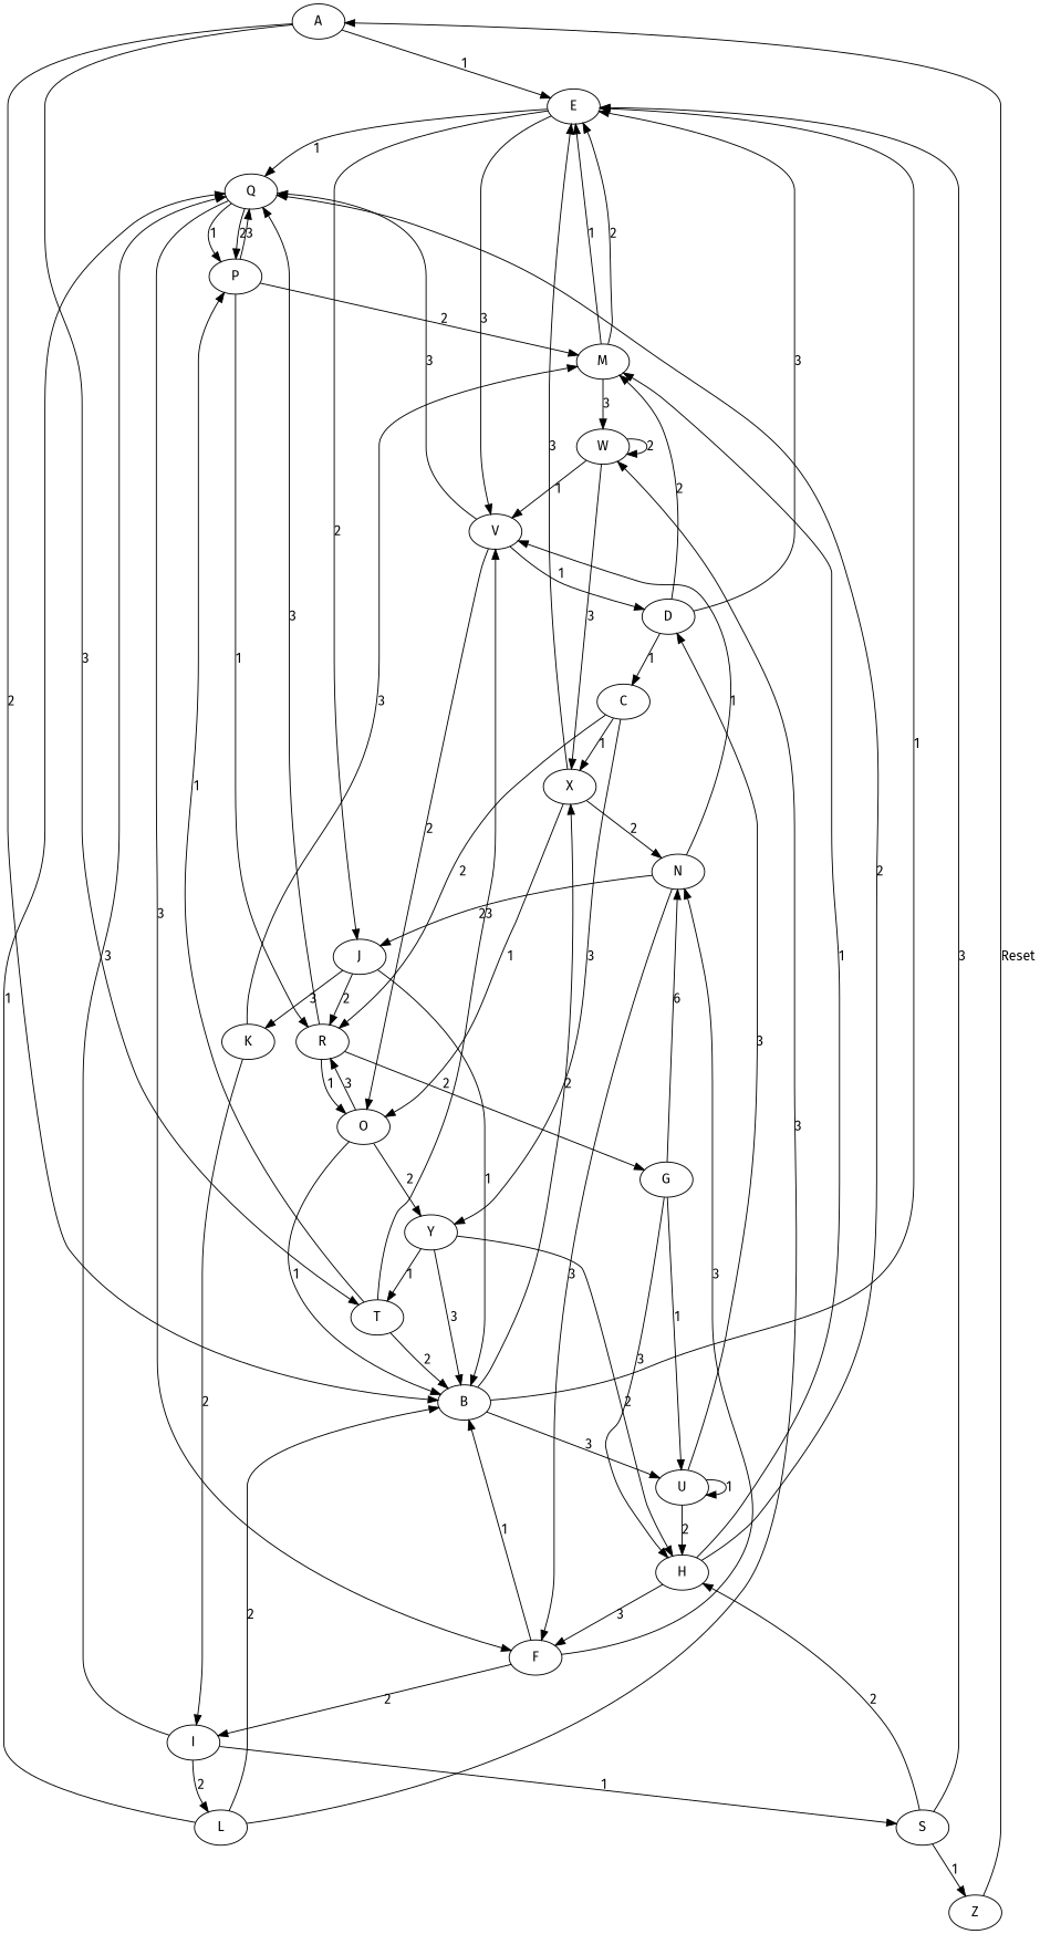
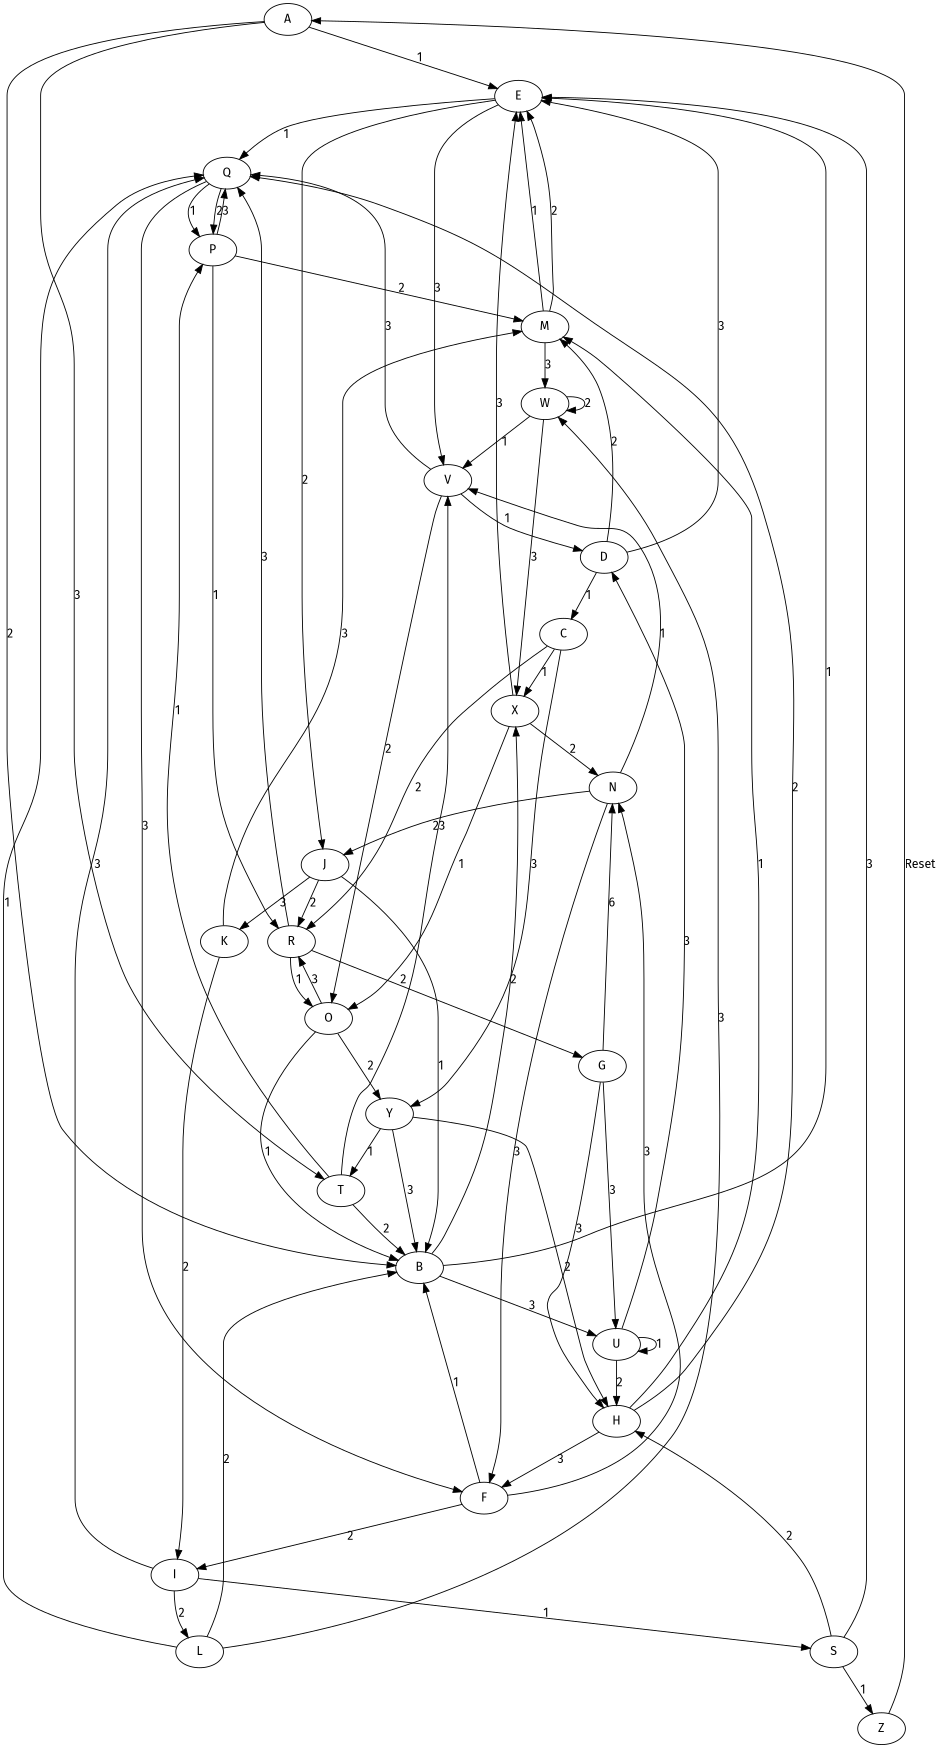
  digraph {
    fontname="Fira Sans"
    node [fontname="Fira Sans"]
    edge [fontname="Fira Sans"]
    A
    E
    B
    T
    Q
    J
    V
    X
    U
    P
    F
    R
    K
    O
    D
    N
    H
    M
    Y
    C
    G
    W
    I
    S
    L
    Z
    A -> E [label=1]
    A -> B [label=2]
    A -> T [label=3]
    E -> Q [label=1]
    E -> J [label=2]
    E -> V [label=3]
    B -> E [label=1]
    B -> X [label=2]
    B -> U [label=3]
    T -> B [label=2]
    T -> V [label=3]
    T -> P [label=1]
    Q -> P [label=1]
    Q -> P [label=2]
    Q -> F [label=3]
    J -> B [label=1]
    J -> R [label=2]
    J -> K [label=3]
    V -> Q [label=3]
    V -> O [label=2]
    V -> D [label=1]
    X -> E [label=3]
    X -> O [label=1]
    X -> N [label=2]
    U -> U [label=1]
    U -> D [label=3]
    U -> H [label=2]
    P -> Q [label=3]
    P -> R [label=1]
    P -> M [label=2]
    F -> B [label=1]
    F -> N [label=3]
    F -> I [label=2]
    R -> Q [label=3]
    R -> O [label=1]
    R -> G [label=2]
    K -> M [label=3]
    K -> I [label=2]
    O -> B [label=1]
    O -> R [label=3]
    O -> Y [label=2]
    D -> E [label=3]
    D -> M [label=2]
    D -> C [label=1]
    N -> J [label=2]
    N -> V [label=1]
    N -> F [label=3]
    H -> Q [label=2]
    H -> F [label=3]
    H -> M [label=1]
    M -> E [label=1]
    M -> E [label=2]
    M -> W [label=3]
    Y -> B [label=3]
    Y -> T [label=1]
    Y -> H [label=2]
    C -> X [label=1]
    C -> R [label=2]
    C -> Y [label=3]
-   G -> U [label=1]
+   G -> U [label=3]
    G -> N [label=6]
    G -> H [label=3]
    W -> V [label=1]
    W -> X [label=3]
    W -> W [label=2]
    I -> Q [label=3]
    I -> S [label=1]
    I -> L [label=2]
    S -> E [label=3]
    S -> H [label=2]
    S -> Z [label=1]
    L -> B [label=2]
    L -> Q [label=1]
    L -> W [label=3]
    Z -> A [label=Reset]
  }
